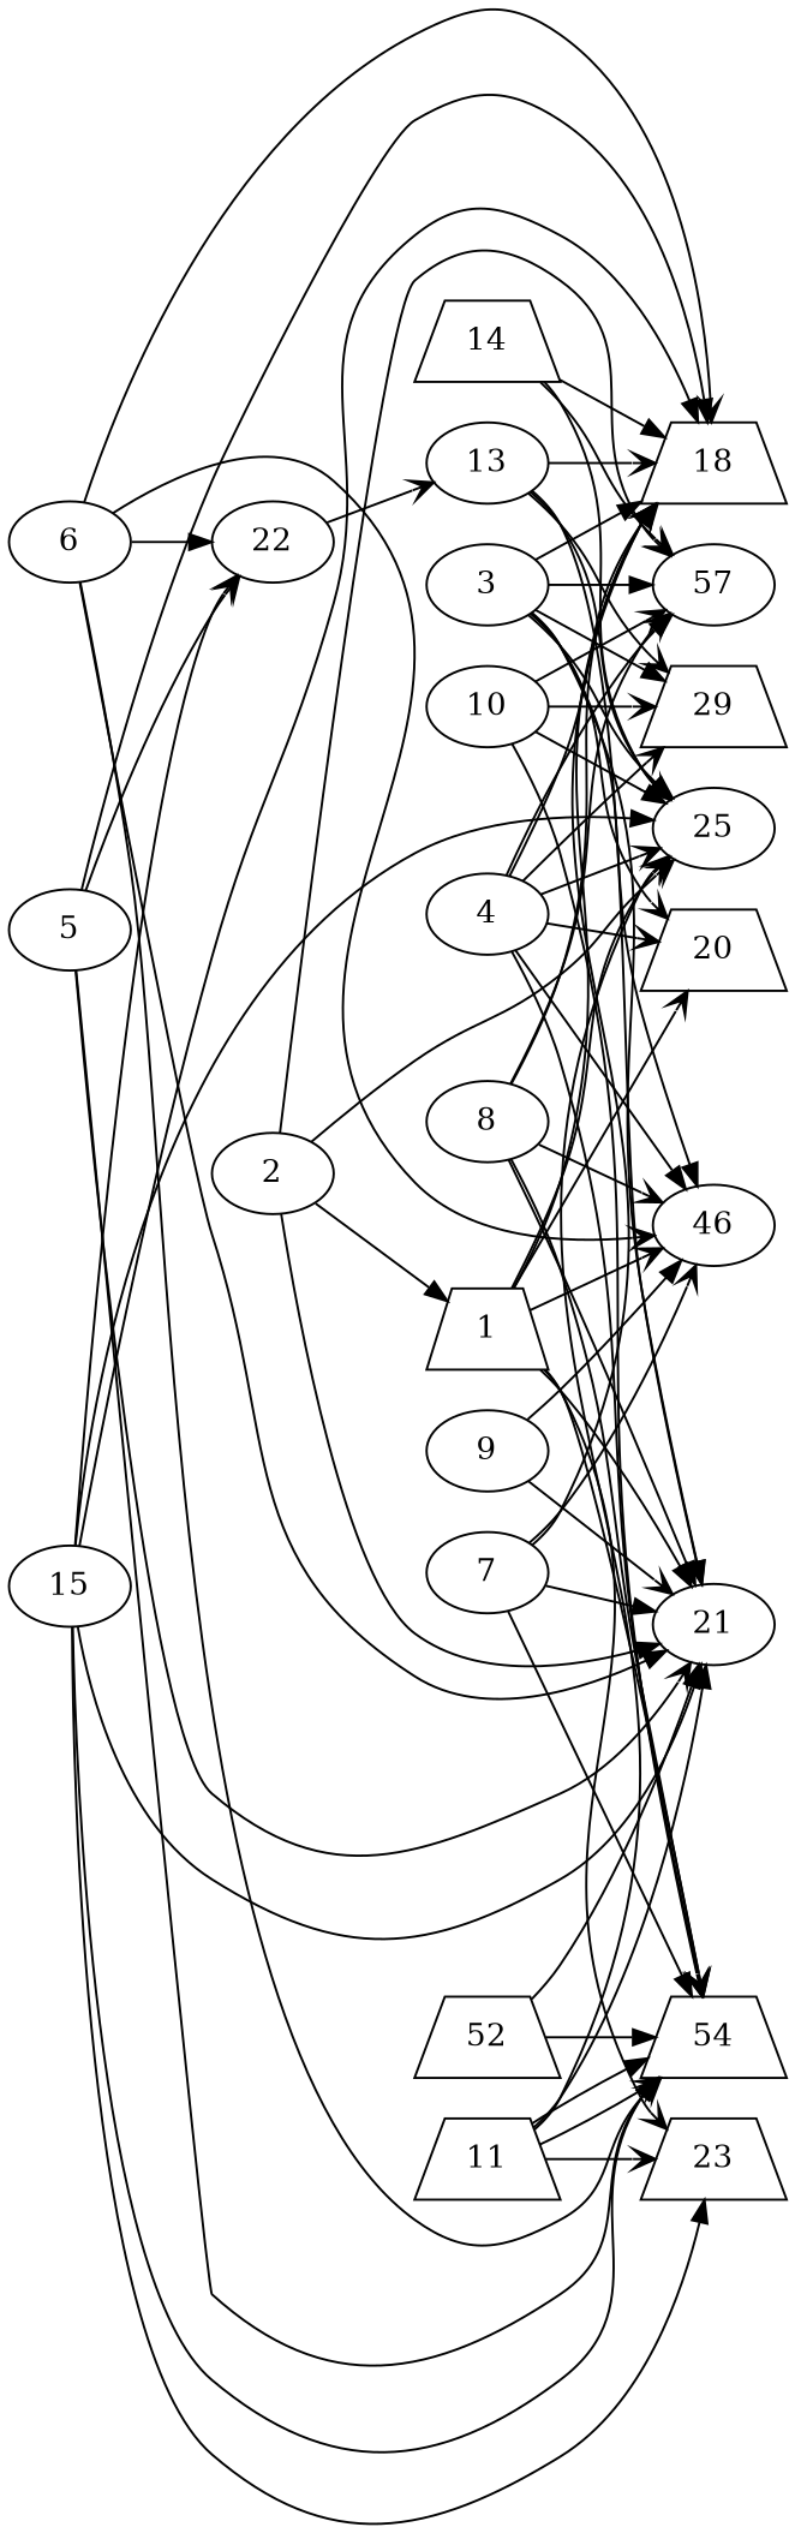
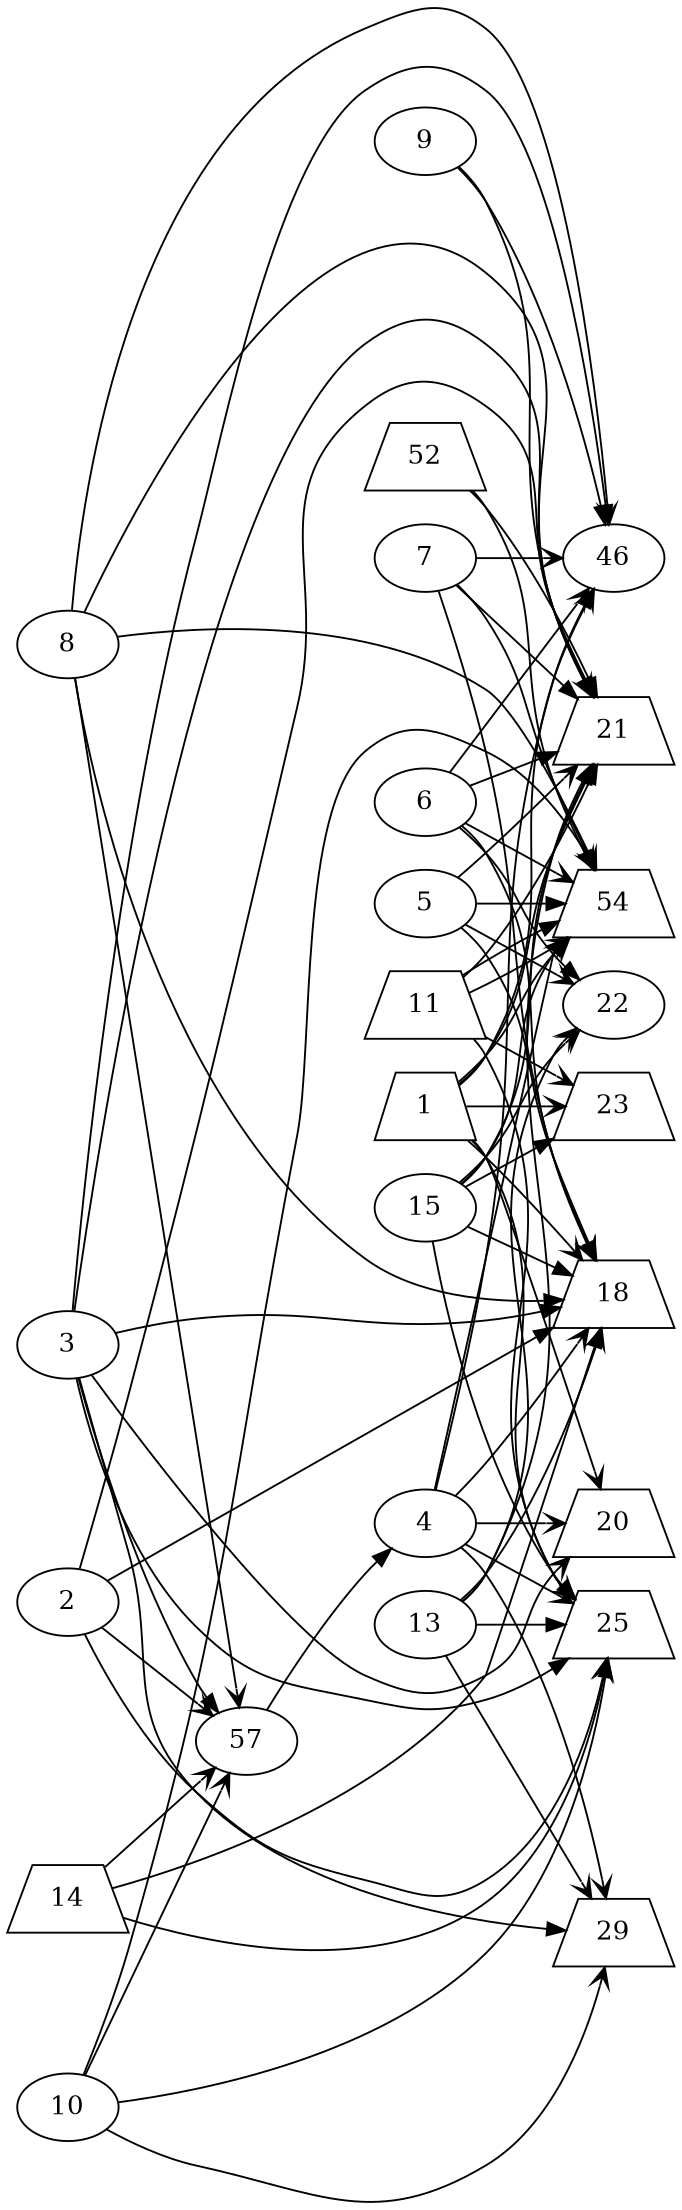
  digraph {
    rankdir=LR
    node [alpha=0.11 shape=ellipse]
    edge [arrowhead=vee]
    1 [alpha=0.15 shape=trapezium]
    n2 [label=46]
    18 [alpha=0.04 shape=trapezium]
    20 [alpha=0.00 shape=trapezium]
-   21 [alpha=0.19]
+   21 [alpha=0.19 shape=trapezium]
    23 [alpha=0.02 shape=trapezium]
    n7 [label=54 shape=trapezium]
-   25 [alpha=0.09]
+   25 [alpha=0.09 shape=trapezium]
    2 [alpha=0.12]
    n10 [label=57]
    3 [alpha=0.09]
    n12 [alpha=0.16 label=29 shape=trapezium]
    4 [alpha=0.20]
    5 [alpha=0.19]
    22 [alpha=0.10]
    6 [alpha=0.06]
    7 [alpha=0.06]
    8 [alpha=0.04]
    9 [alpha=0.18]
    10 [alpha=0.19]
    11 [alpha=0.10 shape=trapezium]
    n22 [alpha=0.16 label=52 shape=trapezium]
    13 [alpha=0.15]
    14 [alpha=0.03 shape=trapezium]
    15 [alpha=0.02]
    1 -> n2
    1 -> 18
    1 -> 20
    1 -> 21 [arrowhead=normal]
    1 -> 23
    1 -> n7
    1 -> 25
-   2 -> 1 [arrowhead=normal]
+   2 -> 18 [arrowhead=normal]
    2 -> 21 [arrowhead=normal]
    2 -> 25
    2 -> n10
    3 -> n2 [arrowhead=normal]
    3 -> 18 [arrowhead=normal]
    3 -> 20
    3 -> 21 [arrowhead=normal]
    3 -> 25 [arrowhead=normal]
    3 -> n10 [arrowhead=normal]
    3 -> n12 [arrowhead=normal]
    4 -> n2 [arrowhead=normal]
    4 -> 18
    4 -> 20
    4 -> n7
    4 -> 25
-   4 -> n10 [arrowhead=normal]
+   n10 -> 4 [arrowhead=normal]
    4 -> n12
    5 -> 18 [arrowhead=normal]
    5 -> 21
    5 -> n7 [arrowhead=normal]
    5 -> 22
    6 -> n2
    6 -> 18
    6 -> 21 [arrowhead=normal]
    6 -> n7
    6 -> 22 [arrowhead=normal]
    7 -> n2
    7 -> 18
    7 -> 21 [arrowhead=normal]
    7 -> n7 [arrowhead=normal]
    8 -> n2
    8 -> 18 [arrowhead=normal]
    8 -> 21 [arrowhead=normal]
    8 -> n7
    8 -> n10
    9 -> n2 [arrowhead=normal]
    9 -> 21
    10 -> n7
    10 -> 25 [arrowhead=normal]
    10 -> n10
    10 -> n12
    11 -> 21 [arrowhead=normal]
    11 -> 23
    11 -> n7
    11 -> n7 [arrowhead=normal]
    11 -> 25
    n22 -> 21 [arrowhead=normal]
    n22 -> n7 [arrowhead=normal]
    13 -> 18
    13 -> 21 [arrowhead=normal]
    13 -> 25 [arrowhead=normal]
    13 -> n12
-   22 -> 13
+   13 -> 22
    14 -> 18 [arrowhead=normal]
    14 -> 25
    14 -> n10
    15 -> 18 [arrowhead=normal]
    15 -> 21 [arrowhead=normal]
    15 -> 23 [arrowhead=normal]
    15 -> n7 [arrowhead=normal]
    15 -> 25 [arrowhead=normal]
    15 -> 22
  }
